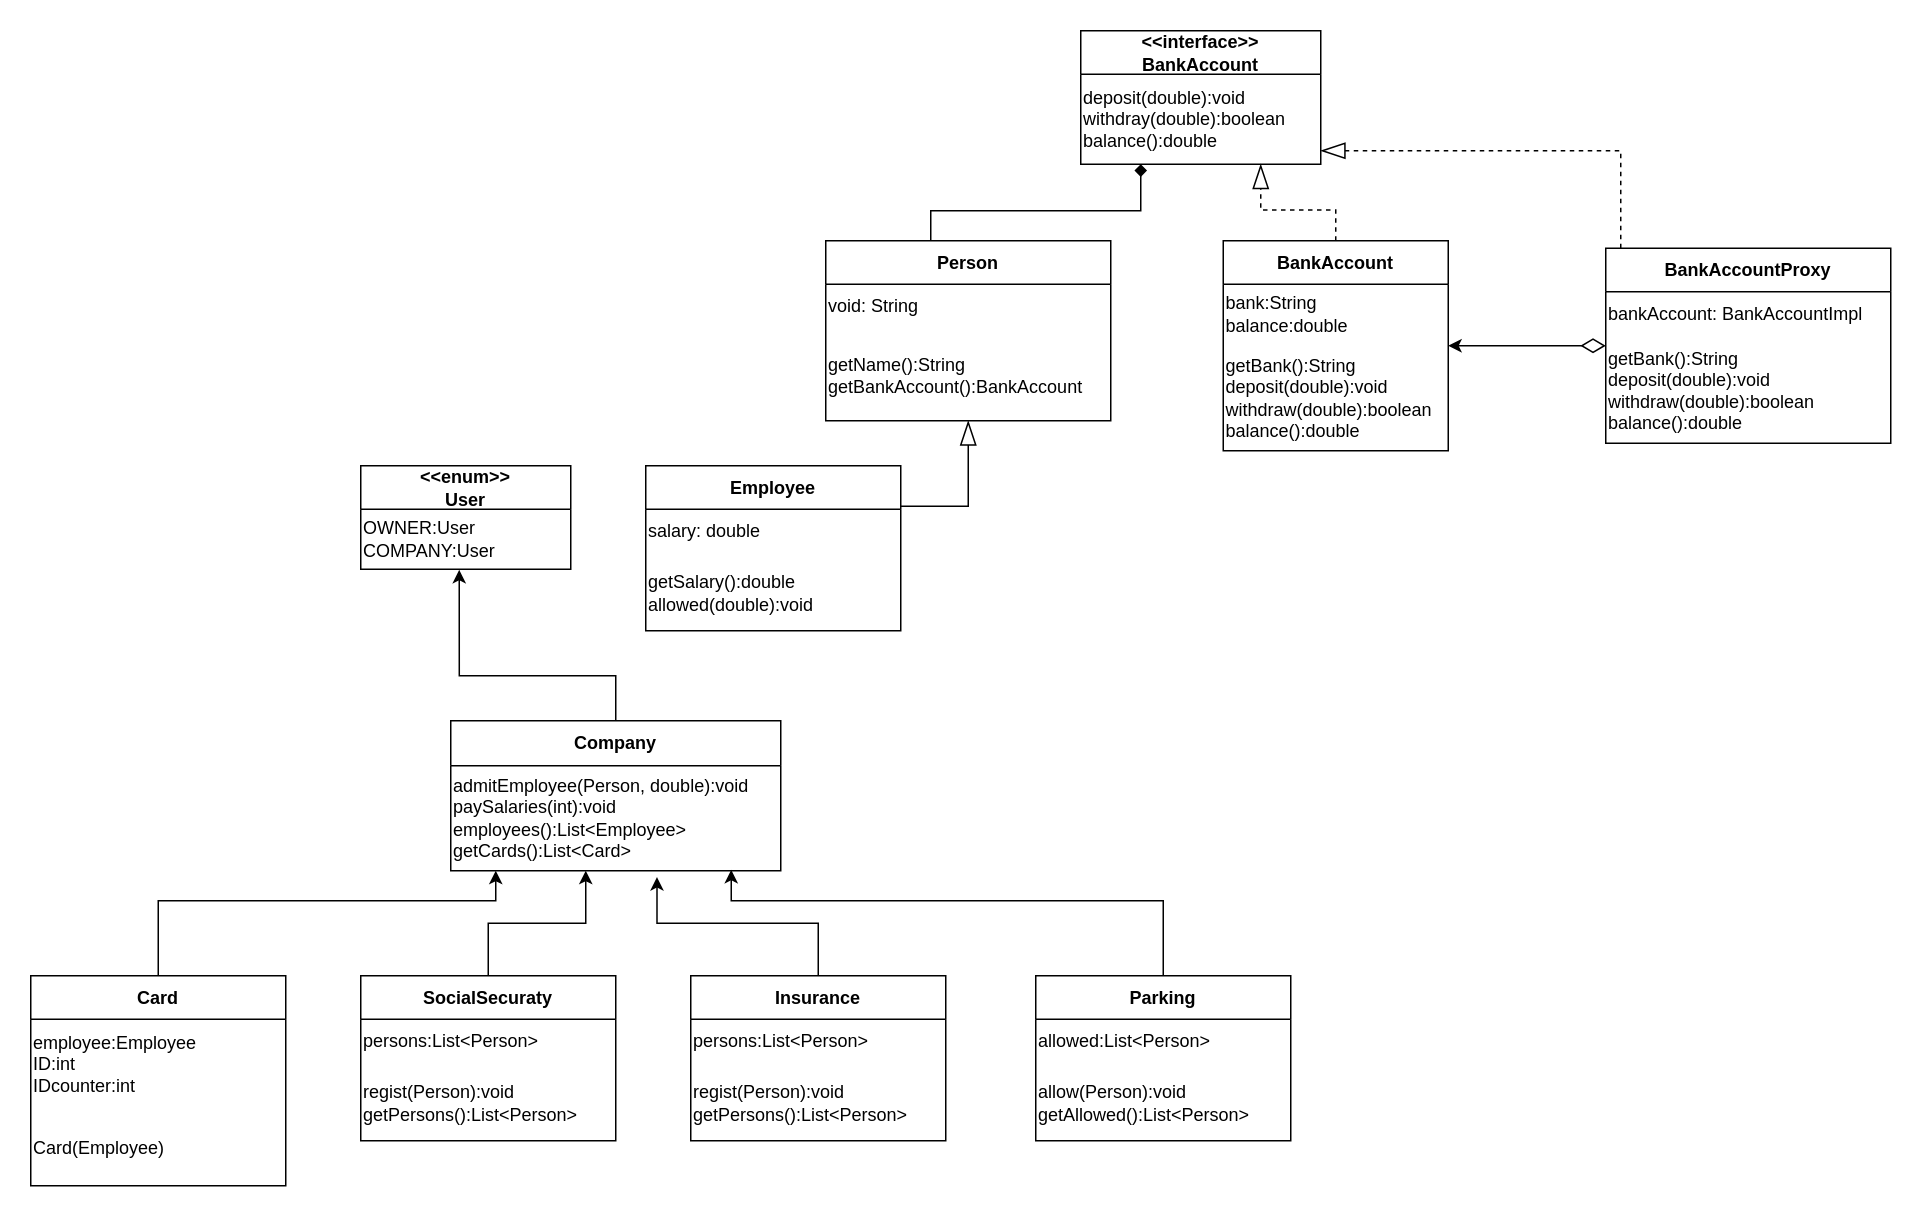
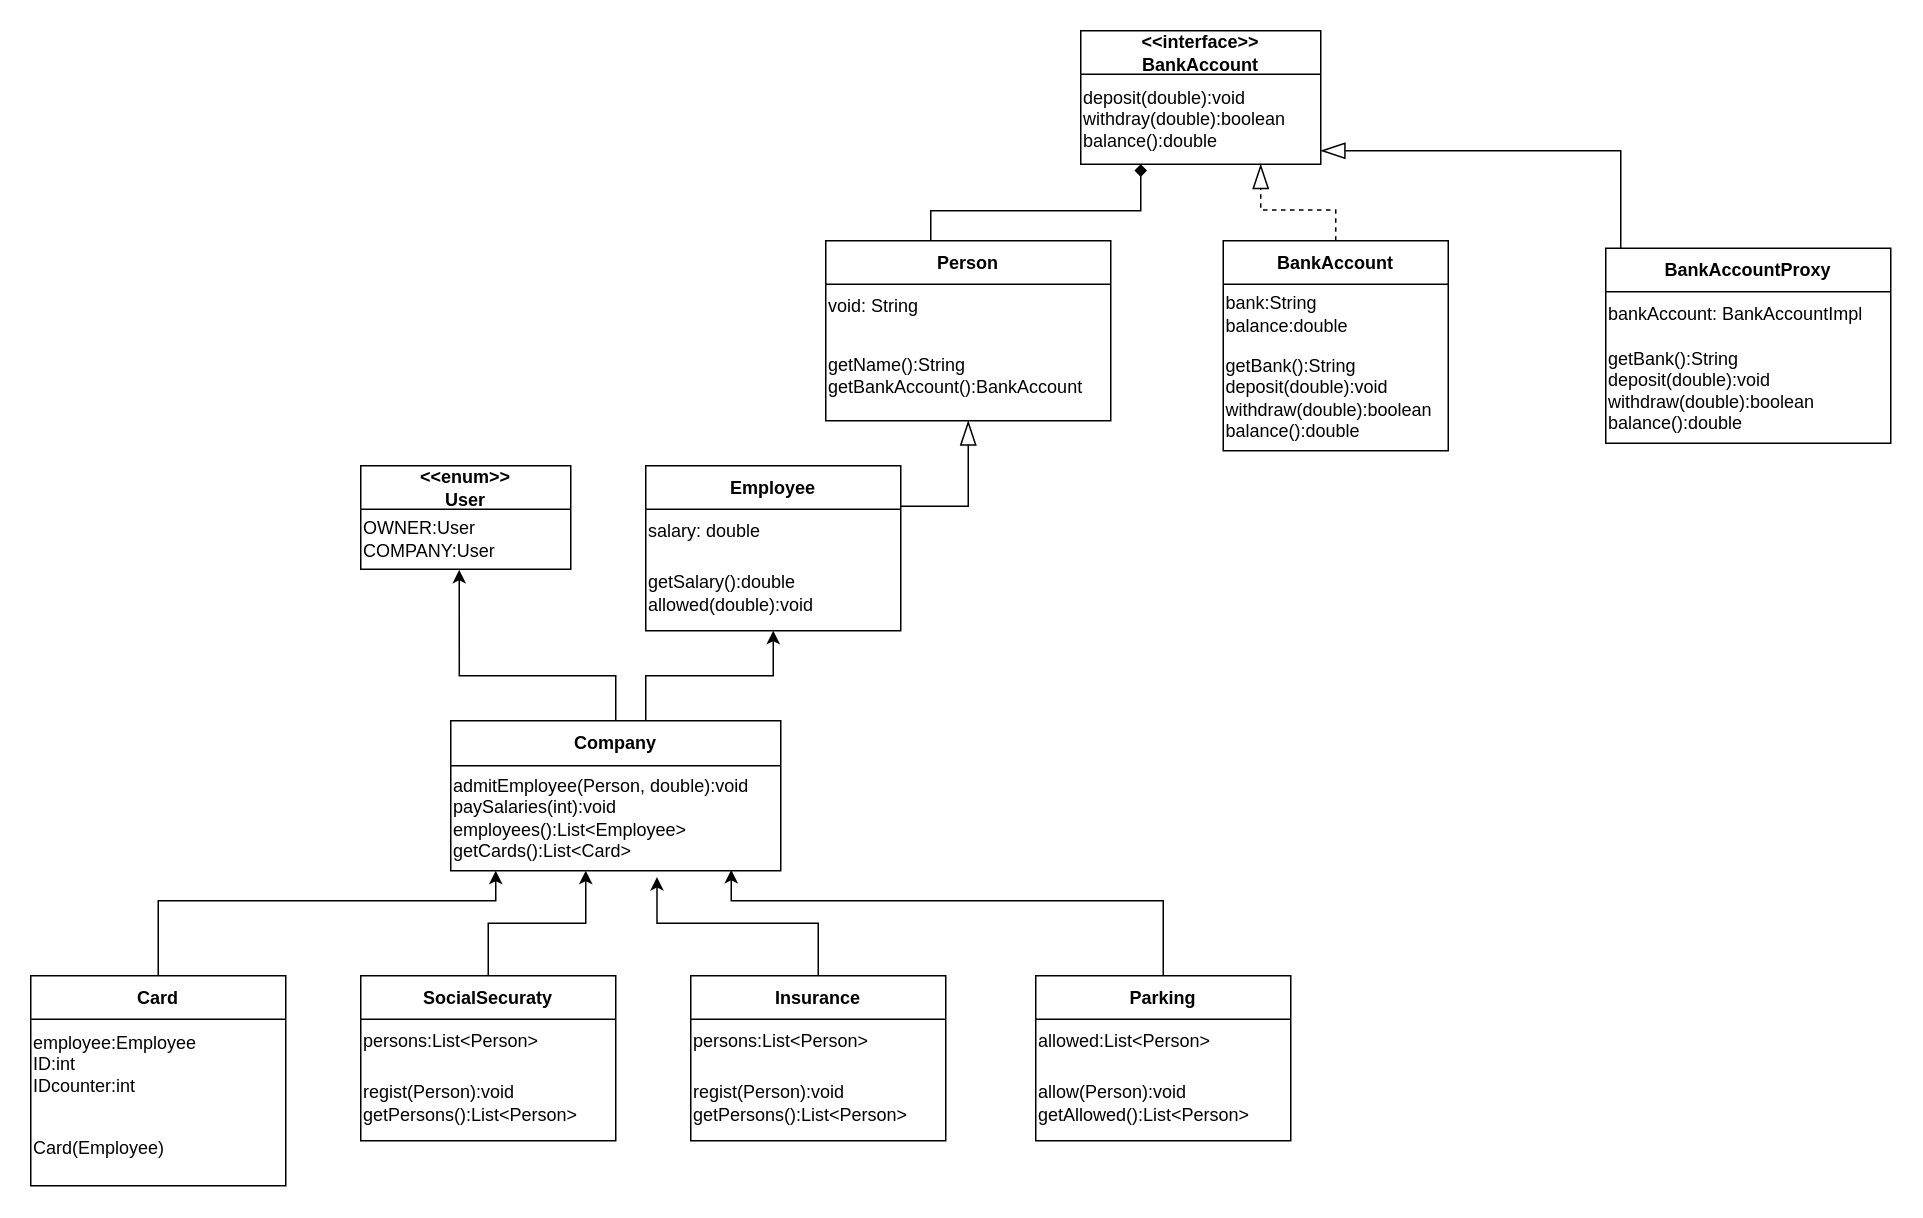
  <mxCell id="0" />
  <mxCell id="1" parent="0" />
  <mxCell id="2" value="&amp;lt;&amp;lt;interface&amp;gt;&amp;gt;&lt;br&gt;BankAccount" style="swimlane;fontStyle=1;align=center;verticalAlign=middle;childLayout=stackLayout;horizontal=1;startSize=29;horizontalStack=0;resizeParent=1;resizeParentMax=0;resizeLast=0;collapsible=0;marginBottom=0;html=1;whiteSpace=wrap;" vertex="1" parent="1"><mxGeometry x="720" y="20" width="160" height="89" as="geometry" /></mxCell>
  <mxCell id="3" value="deposit(double):void&lt;br&gt;withdray(double):boolean&lt;br&gt;balance():double" style="text;html=1;align=left;verticalAlign=middle;resizable=0;points=[];autosize=1;strokeColor=none;fillColor=none;" vertex="1" parent="2"><mxGeometry y="29" width="160" height="60" as="geometry" /></mxCell>
  <mxCell id="4" style="edgeStyle=orthogonalEdgeStyle;rounded=0;orthogonalLoop=1;jettySize=auto;html=1;entryX=0.75;entryY=1;entryDx=0;entryDy=0;dashed=1;endArrow=blockThin;endFill=0;endSize=14;" edge="1" parent="1" source="5" target="2"><mxGeometry relative="1" as="geometry" /></mxCell>
  <mxCell id="5" value="BankAccount" style="swimlane;fontStyle=1;align=center;verticalAlign=middle;childLayout=stackLayout;horizontal=1;startSize=29;horizontalStack=0;resizeParent=1;resizeParentMax=0;resizeLast=0;collapsible=0;marginBottom=0;html=1;whiteSpace=wrap;" vertex="1" parent="1"><mxGeometry x="815" y="160" width="150" height="140" as="geometry" /></mxCell>
  <mxCell id="6" value="bank:String&lt;br&gt;balance:double" style="text;html=1;align=left;verticalAlign=middle;resizable=0;points=[];autosize=1;strokeColor=none;fillColor=none;" vertex="1" parent="5"><mxGeometry y="29" width="150" height="40" as="geometry" /></mxCell>
  <mxCell id="7" value="getBank():String&lt;br&gt;deposit(double):void&lt;br&gt;withdraw(double):boolean&lt;br&gt;balance():double&lt;br&gt;" style="text;html=1;strokeColor=none;fillColor=none;align=left;verticalAlign=middle;whiteSpace=wrap;rounded=0;" vertex="1" parent="5"><mxGeometry y="69" width="150" height="71" as="geometry" /></mxCell>
- <mxCell id="8" style="edgeStyle=orthogonalEdgeStyle;rounded=0;orthogonalLoop=1;jettySize=auto;html=1;dashed=1;endArrow=blockThin;endFill=0;endSize=14;" edge="1" parent="1" source="10" target="2"><mxGeometry relative="1" as="geometry"><Array as="points"><mxPoint x="1080" y="100" /><mxPoint x="850" y="100" /></Array></mxGeometry></mxCell>
- <mxCell id="9" style="edgeStyle=orthogonalEdgeStyle;rounded=0;orthogonalLoop=1;jettySize=auto;html=1;entryX=1;entryY=0.5;entryDx=0;entryDy=0;startArrow=diamondThin;startFill=0;startSize=14;" edge="1" parent="1" source="10" target="5"><mxGeometry relative="1" as="geometry" /></mxCell>
+ <mxCell id="8" style="edgeStyle=orthogonalEdgeStyle;rounded=0;orthogonalLoop=1;jettySize=auto;html=1;dashed=0;endArrow=blockThin;endFill=0;endSize=14;" edge="1" parent="1" source="10" target="2"><mxGeometry relative="1" as="geometry"><Array as="points"><mxPoint x="1080" y="100" /><mxPoint x="850" y="100" /></Array></mxGeometry></mxCell>
  <mxCell id="10" value="BankAccountProxy" style="swimlane;fontStyle=1;align=center;verticalAlign=middle;childLayout=stackLayout;horizontal=1;startSize=29;horizontalStack=0;resizeParent=1;resizeParentMax=0;resizeLast=0;collapsible=0;marginBottom=0;html=1;whiteSpace=wrap;" vertex="1" parent="1"><mxGeometry x="1070" y="165" width="190" height="130" as="geometry" /></mxCell>
  <mxCell id="11" value="bankAccount: BankAccountImpl" style="text;html=1;align=left;verticalAlign=middle;resizable=0;points=[];autosize=1;strokeColor=none;fillColor=none;" vertex="1" parent="10"><mxGeometry y="29" width="190" height="30" as="geometry" /></mxCell>
  <mxCell id="12" value="getBank():String&lt;br style=&quot;border-color: var(--border-color);&quot;&gt;deposit(double):void&lt;br style=&quot;border-color: var(--border-color);&quot;&gt;withdraw(double):boolean&lt;br style=&quot;border-color: var(--border-color);&quot;&gt;balance():double" style="text;html=1;strokeColor=none;fillColor=none;align=left;verticalAlign=middle;whiteSpace=wrap;rounded=0;" vertex="1" parent="10"><mxGeometry y="59" width="190" height="71" as="geometry" /></mxCell>
  <mxCell id="13" style="edgeStyle=orthogonalEdgeStyle;rounded=0;orthogonalLoop=1;jettySize=auto;html=1;entryX=0.25;entryY=1;entryDx=0;entryDy=0;endArrow=diamond;" edge="1" parent="1" source="14" target="2"><mxGeometry relative="1" as="geometry"><Array as="points"><mxPoint x="620" y="140" /><mxPoint x="760" y="140" /></Array></mxGeometry></mxCell>
  <mxCell id="14" value="Person" style="swimlane;fontStyle=1;align=center;verticalAlign=middle;childLayout=stackLayout;horizontal=1;startSize=29;horizontalStack=0;resizeParent=1;resizeParentMax=0;resizeLast=0;collapsible=0;marginBottom=0;html=1;whiteSpace=wrap;" vertex="1" parent="1"><mxGeometry x="550" y="160" width="190" height="120" as="geometry" /></mxCell>
  <mxCell id="15" value="void: String" style="text;html=1;align=left;verticalAlign=middle;resizable=0;points=[];autosize=1;strokeColor=none;fillColor=none;" vertex="1" parent="14"><mxGeometry y="29" width="190" height="30" as="geometry" /></mxCell>
  <mxCell id="16" value="getName():String&lt;br&gt;getBankAccount():BankAccount" style="text;html=1;strokeColor=none;fillColor=none;align=left;verticalAlign=middle;whiteSpace=wrap;rounded=0;" vertex="1" parent="14"><mxGeometry y="59" width="190" height="61" as="geometry" /></mxCell>
  <mxCell id="17" style="edgeStyle=orthogonalEdgeStyle;rounded=0;orthogonalLoop=1;jettySize=auto;html=1;entryX=0.5;entryY=1;entryDx=0;entryDy=0;endArrow=blockThin;endFill=0;endSize=14;" edge="1" parent="1" source="18" target="14"><mxGeometry relative="1" as="geometry"><Array as="points"><mxPoint x="645" y="337" /></Array></mxGeometry></mxCell>
  <mxCell id="18" value="Employee" style="swimlane;fontStyle=1;align=center;verticalAlign=middle;childLayout=stackLayout;horizontal=1;startSize=29;horizontalStack=0;resizeParent=1;resizeParentMax=0;resizeLast=0;collapsible=0;marginBottom=0;html=1;whiteSpace=wrap;" vertex="1" parent="1"><mxGeometry x="430" y="310" width="170" height="110" as="geometry" /></mxCell>
  <mxCell id="19" value="salary: double" style="text;html=1;align=left;verticalAlign=middle;resizable=0;points=[];autosize=1;strokeColor=none;fillColor=none;" vertex="1" parent="18"><mxGeometry y="29" width="170" height="30" as="geometry" /></mxCell>
  <mxCell id="20" value="getSalary():double&lt;br&gt;allowed(double):void" style="text;html=1;strokeColor=none;fillColor=none;align=left;verticalAlign=middle;whiteSpace=wrap;rounded=0;" vertex="1" parent="18"><mxGeometry y="59" width="170" height="51" as="geometry" /></mxCell>
  <mxCell id="21" style="edgeStyle=orthogonalEdgeStyle;rounded=0;orthogonalLoop=1;jettySize=auto;html=1;entryX=0.469;entryY=1.01;entryDx=0;entryDy=0;entryPerimeter=0;" edge="1" parent="1" source="23" target="26"><mxGeometry relative="1" as="geometry"><Array as="points"><mxPoint x="410" y="450" /><mxPoint x="306" y="450" /></Array></mxGeometry></mxCell>
+ <mxCell id="22" style="edgeStyle=orthogonalEdgeStyle;rounded=0;orthogonalLoop=1;jettySize=auto;html=1;" edge="1" parent="1" source="23" target="18"><mxGeometry relative="1" as="geometry"><Array as="points"><mxPoint x="430" y="450" /><mxPoint x="515" y="450" /></Array></mxGeometry></mxCell>
  <mxCell id="23" value="Company" style="swimlane;fontStyle=1;align=center;verticalAlign=middle;childLayout=stackLayout;horizontal=1;startSize=30;horizontalStack=0;resizeParent=1;resizeParentMax=0;resizeLast=0;collapsible=0;marginBottom=0;html=1;whiteSpace=wrap;" vertex="1" parent="1"><mxGeometry x="300" y="480" width="220" height="100" as="geometry" /></mxCell>
  <mxCell id="24" value="admitEmployee(Person, double):void&lt;br&gt;paySalaries(int):void&lt;br&gt;employees():List&amp;lt;Employee&amp;gt;&lt;br&gt;getCards():List&amp;lt;Card&amp;gt;" style="text;html=1;align=left;verticalAlign=middle;resizable=0;points=[];autosize=1;strokeColor=none;fillColor=none;" vertex="1" parent="23"><mxGeometry y="30" width="220" height="70" as="geometry" /></mxCell>
  <mxCell id="25" value="&amp;lt;&amp;lt;enum&amp;gt;&amp;gt;&lt;br&gt;User" style="swimlane;fontStyle=1;align=center;verticalAlign=middle;childLayout=stackLayout;horizontal=1;startSize=29;horizontalStack=0;resizeParent=1;resizeParentMax=0;resizeLast=0;collapsible=0;marginBottom=0;html=1;whiteSpace=wrap;" vertex="1" parent="1"><mxGeometry x="240" y="310" width="140" height="69" as="geometry" /></mxCell>
  <mxCell id="26" value="OWNER:User&lt;br&gt;COMPANY:User" style="text;html=1;align=left;verticalAlign=middle;resizable=0;points=[];autosize=1;strokeColor=none;fillColor=none;" vertex="1" parent="25"><mxGeometry y="29" width="140" height="40" as="geometry" /></mxCell>
  <mxCell id="27" style="edgeStyle=orthogonalEdgeStyle;rounded=0;orthogonalLoop=1;jettySize=auto;html=1;" edge="1" parent="1" source="28" target="24"><mxGeometry relative="1" as="geometry"><Array as="points"><mxPoint x="325" y="615" /><mxPoint x="390" y="615" /></Array></mxGeometry></mxCell>
  <mxCell id="28" value="SocialSecuraty" style="swimlane;fontStyle=1;align=center;verticalAlign=middle;childLayout=stackLayout;horizontal=1;startSize=29;horizontalStack=0;resizeParent=1;resizeParentMax=0;resizeLast=0;collapsible=0;marginBottom=0;html=1;whiteSpace=wrap;" vertex="1" parent="1"><mxGeometry x="240" y="650" width="170" height="110" as="geometry" /></mxCell>
  <mxCell id="29" value="persons:List&amp;lt;Person&amp;gt;" style="text;html=1;align=left;verticalAlign=middle;resizable=0;points=[];autosize=1;strokeColor=none;fillColor=none;" vertex="1" parent="28"><mxGeometry y="29" width="170" height="30" as="geometry" /></mxCell>
  <mxCell id="30" value="regist(Person):void&lt;br&gt;getPersons():List&amp;lt;Person&amp;gt;" style="text;html=1;strokeColor=none;fillColor=none;align=left;verticalAlign=middle;whiteSpace=wrap;rounded=0;" vertex="1" parent="28"><mxGeometry y="59" width="170" height="51" as="geometry" /></mxCell>
  <mxCell id="31" style="edgeStyle=orthogonalEdgeStyle;rounded=0;orthogonalLoop=1;jettySize=auto;html=1;entryX=0.625;entryY=1.06;entryDx=0;entryDy=0;entryPerimeter=0;" edge="1" parent="1" source="32" target="24"><mxGeometry relative="1" as="geometry" /></mxCell>
  <mxCell id="32" value="Insurance" style="swimlane;fontStyle=1;align=center;verticalAlign=middle;childLayout=stackLayout;horizontal=1;startSize=29;horizontalStack=0;resizeParent=1;resizeParentMax=0;resizeLast=0;collapsible=0;marginBottom=0;html=1;whiteSpace=wrap;" vertex="1" parent="1"><mxGeometry x="460" y="650" width="170" height="110" as="geometry" /></mxCell>
  <mxCell id="33" value="persons:List&amp;lt;Person&amp;gt;" style="text;html=1;align=left;verticalAlign=middle;resizable=0;points=[];autosize=1;strokeColor=none;fillColor=none;" vertex="1" parent="32"><mxGeometry y="29" width="170" height="30" as="geometry" /></mxCell>
  <mxCell id="34" value="regist(Person):void&lt;br&gt;getPersons():List&amp;lt;Person&amp;gt;" style="text;html=1;strokeColor=none;fillColor=none;align=left;verticalAlign=middle;whiteSpace=wrap;rounded=0;" vertex="1" parent="32"><mxGeometry y="59" width="170" height="51" as="geometry" /></mxCell>
  <mxCell id="35" style="edgeStyle=orthogonalEdgeStyle;rounded=0;orthogonalLoop=1;jettySize=auto;html=1;entryX=0.85;entryY=0.991;entryDx=0;entryDy=0;entryPerimeter=0;" edge="1" parent="1" source="36" target="24"><mxGeometry relative="1" as="geometry"><Array as="points"><mxPoint x="775" y="600" /><mxPoint x="487" y="600" /></Array></mxGeometry></mxCell>
  <mxCell id="36" value="Parking" style="swimlane;fontStyle=1;align=center;verticalAlign=middle;childLayout=stackLayout;horizontal=1;startSize=29;horizontalStack=0;resizeParent=1;resizeParentMax=0;resizeLast=0;collapsible=0;marginBottom=0;html=1;whiteSpace=wrap;" vertex="1" parent="1"><mxGeometry x="690" y="650" width="170" height="110" as="geometry" /></mxCell>
  <mxCell id="37" value="allowed:List&amp;lt;Person&amp;gt;" style="text;html=1;align=left;verticalAlign=middle;resizable=0;points=[];autosize=1;strokeColor=none;fillColor=none;" vertex="1" parent="36"><mxGeometry y="29" width="170" height="30" as="geometry" /></mxCell>
  <mxCell id="38" value="allow(Person):void&lt;br&gt;getAllowed():List&amp;lt;Person&amp;gt;" style="text;html=1;strokeColor=none;fillColor=none;align=left;verticalAlign=middle;whiteSpace=wrap;rounded=0;" vertex="1" parent="36"><mxGeometry y="59" width="170" height="51" as="geometry" /></mxCell>
  <mxCell id="39" style="edgeStyle=orthogonalEdgeStyle;rounded=0;orthogonalLoop=1;jettySize=auto;html=1;" edge="1" parent="1" source="40" target="24"><mxGeometry relative="1" as="geometry"><Array as="points"><mxPoint x="105" y="600" /><mxPoint x="330" y="600" /></Array></mxGeometry></mxCell>
  <mxCell id="40" value="Card" style="swimlane;fontStyle=1;align=center;verticalAlign=middle;childLayout=stackLayout;horizontal=1;startSize=29;horizontalStack=0;resizeParent=1;resizeParentMax=0;resizeLast=0;collapsible=0;marginBottom=0;html=1;whiteSpace=wrap;" vertex="1" parent="1"><mxGeometry x="20" y="650" width="170" height="140" as="geometry" /></mxCell>
  <mxCell id="41" value="employee:Employee&lt;br&gt;ID:int&lt;br&gt;IDcounter:int" style="text;html=1;align=left;verticalAlign=middle;resizable=0;points=[];autosize=1;strokeColor=none;fillColor=none;" vertex="1" parent="40"><mxGeometry y="29" width="170" height="60" as="geometry" /></mxCell>
  <mxCell id="42" value="Card(Employee)" style="text;html=1;strokeColor=none;fillColor=none;align=left;verticalAlign=middle;whiteSpace=wrap;rounded=0;" vertex="1" parent="40"><mxGeometry y="89" width="170" height="51" as="geometry" /></mxCell>
